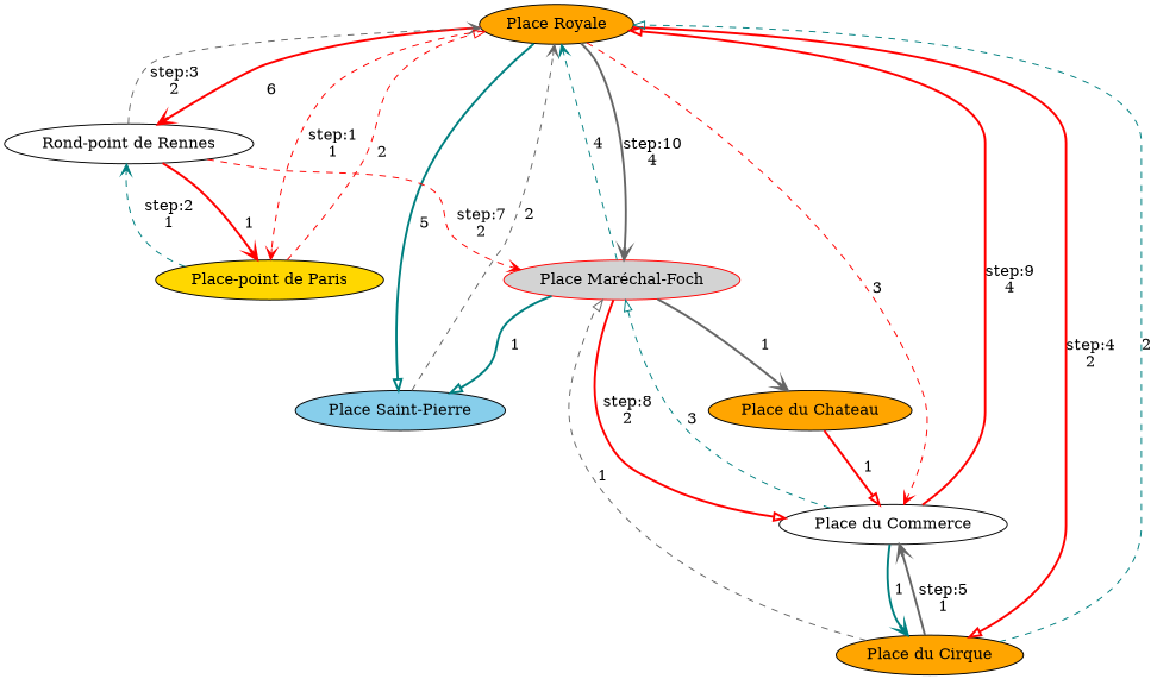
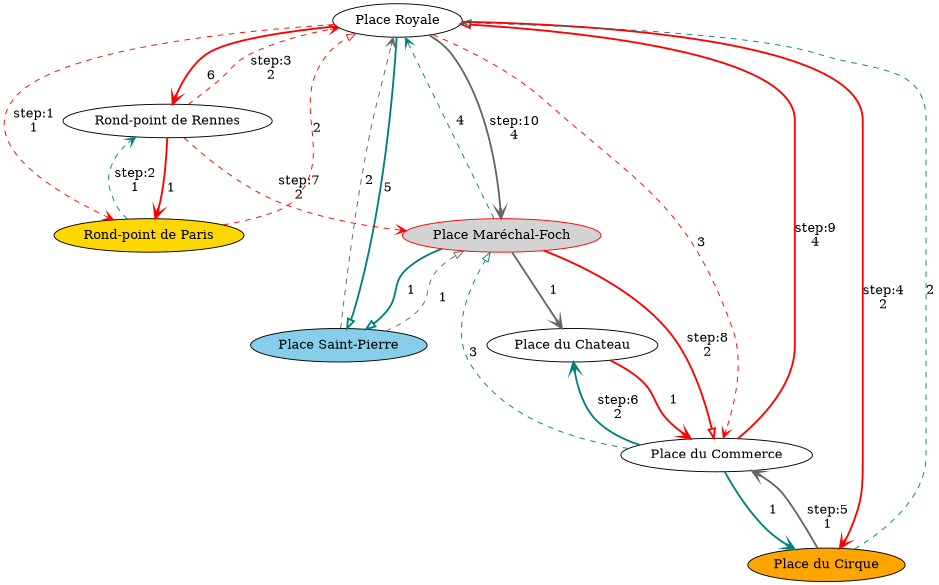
  digraph {
    fontname="DejaVu Serif"
    node [fillcolor=white fontname="DejaVu Serif" style=filled]
    edge [arrowhead=vee color=red fontname="DejaVu Serif" style=bold]
-   n1 [fillcolor=orange label="Place Royale"]
+   n1 [label="Place Royale"]
    n2 [label="Rond-point de Rennes"]
-   n3 [fillcolor=gold label="Place-point de Paris"]
+   n3 [fillcolor=gold label="Rond-point de Paris"]
    n4 [fillcolor=skyblue label="Place Saint-Pierre"]
    n5 [color=red fillcolor=lightgrey label="Place Maréchal-Foch"]
    n6 [label="Place du Commerce"]
    n7 [fillcolor=orange label="Place du Cirque"]
-   n8 [fillcolor=orange label="Place du Chateau"]
+   n8 [label="Place du Chateau"]
    n1 -> n2 [label="\n6"]
    n1 -> n3 [label="step:1\n1" style=dashed]
    n1 -> n4 [arrowhead=onormal color=teal label="\n5"]
    n1 -> n5 [color=gray40 label="\nstep:10\n4"]
    n1 -> n6 [label="\n3" style=dashed]
-   n1 -> n7 [arrowhead=onormal label="\nstep:4\n2"]
-   n2 -> n1 [color=gray40 label="step:3\n2" style=dashed]
+   n1 -> n7 [label="\nstep:4\n2"]
+   n2 -> n1 [label="step:3\n2" style=dashed]
    n2 -> n3 [label="\n1"]
    n2 -> n5 [label="\nstep:7\n2" style=dashed]
    n3 -> n1 [arrowhead=onormal label="\n2" style=dashed]
    n3 -> n2 [color=teal label="step:2\n1" style=dashed]
    n4 -> n1 [color=gray40 label=2 style=dashed]
-   n7 -> n5 [arrowhead=onormal color=gray40 label="\n1" style=dashed]
+   n4 -> n5 [arrowhead=onormal color=gray40 label="\n1" style=dashed]
    n5 -> n1 [color=teal label=4 style=dashed]
    n5 -> n4 [arrowhead=onormal color=teal label=1]
    n5 -> n6 [arrowhead=onormal label="step:8\n2"]
    n5 -> n8 [color=gray40 label=1]
    n6 -> n1 [arrowhead=onormal label="step:9\n4"]
    n6 -> n5 [arrowhead=onormal color=teal label="\n3" style=dashed]
    n6 -> n7 [color=teal label=1]
+   n6 -> n8 [color=teal label="\nstep:6\n2"]
    n7 -> n1 [arrowhead=onormal color=teal label=2 style=dashed]
    n7 -> n6 [color=gray40 label="\nstep:5\n1"]
-   n8 -> n6 [arrowhead=onormal label=1]
+   n8 -> n6 [label=1]
  }
